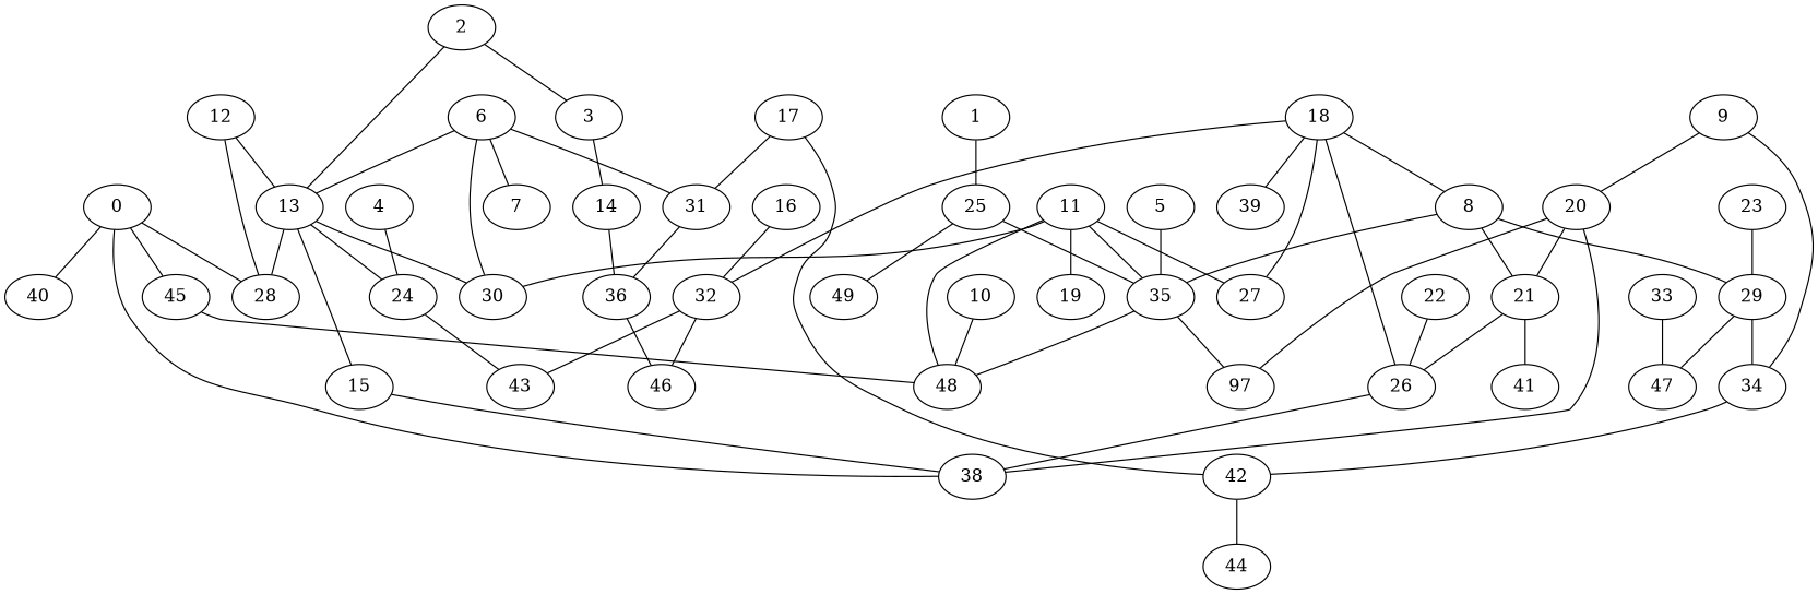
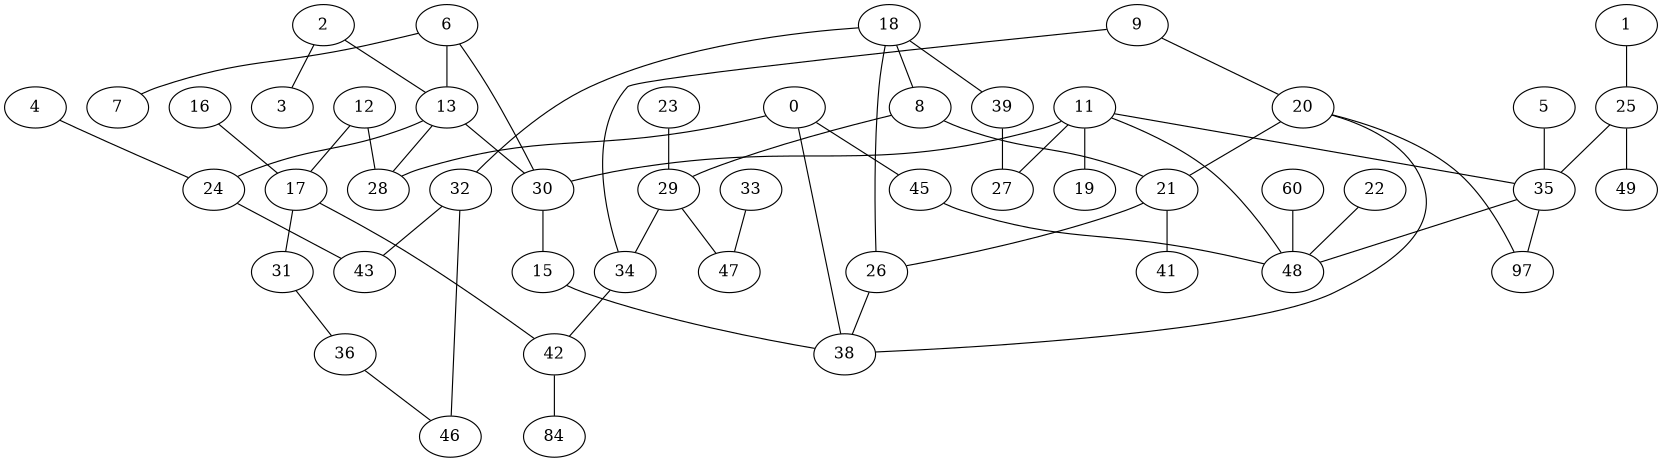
  graph {
    0
    28
    38
-   40
    45
    48
    1
    25
    35
    49
    n11 [label=97]
    2
    3
    13
-   14
    24
    30
    15
    36
    43
    46
    4
    8
    21
    29
    26
    41
    34
    47
    5
    6
    7
    31
    42
    9
    20
-   44
-   10
+   44 [label=84]
+   10 [label=60]
    11
    27
    19
    12
    16
    17
    18
    32
    39
    22
    23
    33
    0 -- 28
    0 -- 38
-   0 -- 40
    0 -- 45
    45 -- 48
    1 -- 25
    25 -- 35
    25 -- 49
    35 -- 48
    35 -- n11
    2 -- 3
    2 -- 13
-   3 -- 14
    13 -- 28
    13 -- 24
    13 -- 30
-   13 -- 15
-   14 -- 36
+   30 -- 15
    24 -- 43
    15 -- 38
    36 -- 46
    4 -- 24
-   8 -- 35
    8 -- 21
    8 -- 29
    21 -- 26
    21 -- 41
    29 -- 34
    29 -- 47
    26 -- 38
    34 -- 42
    5 -- 35
    6 -- 13
    6 -- 30
    6 -- 7
-   6 -- 31
    31 -- 36
    42 -- 44
    9 -- 34
    9 -- 20
    20 -- 38
    20 -- n11
    20 -- 21
    10 -- 48
    11 -- 48
    11 -- 35
    11 -- 30
    11 -- 27
    11 -- 19
    12 -- 28
-   12 -- 13
-   16 -- 32
+   12 -- 17
+   16 -- 17
    17 -- 31
    17 -- 42
    18 -- 8
    18 -- 26
-   18 -- 27
+   39 -- 27
    18 -- 32
    18 -- 39
    32 -- 43
    32 -- 46
-   22 -- 26
+   22 -- 48
    23 -- 29
    33 -- 47
  }
